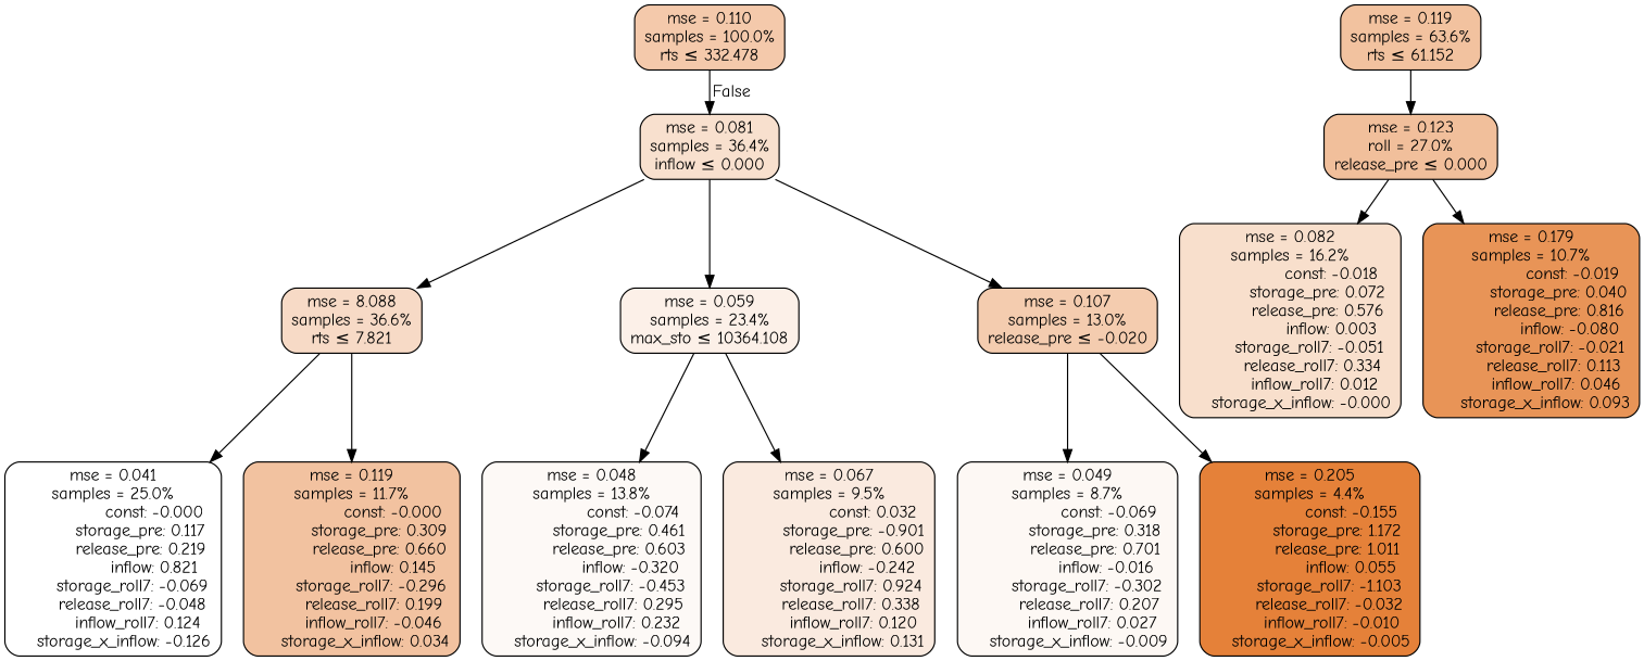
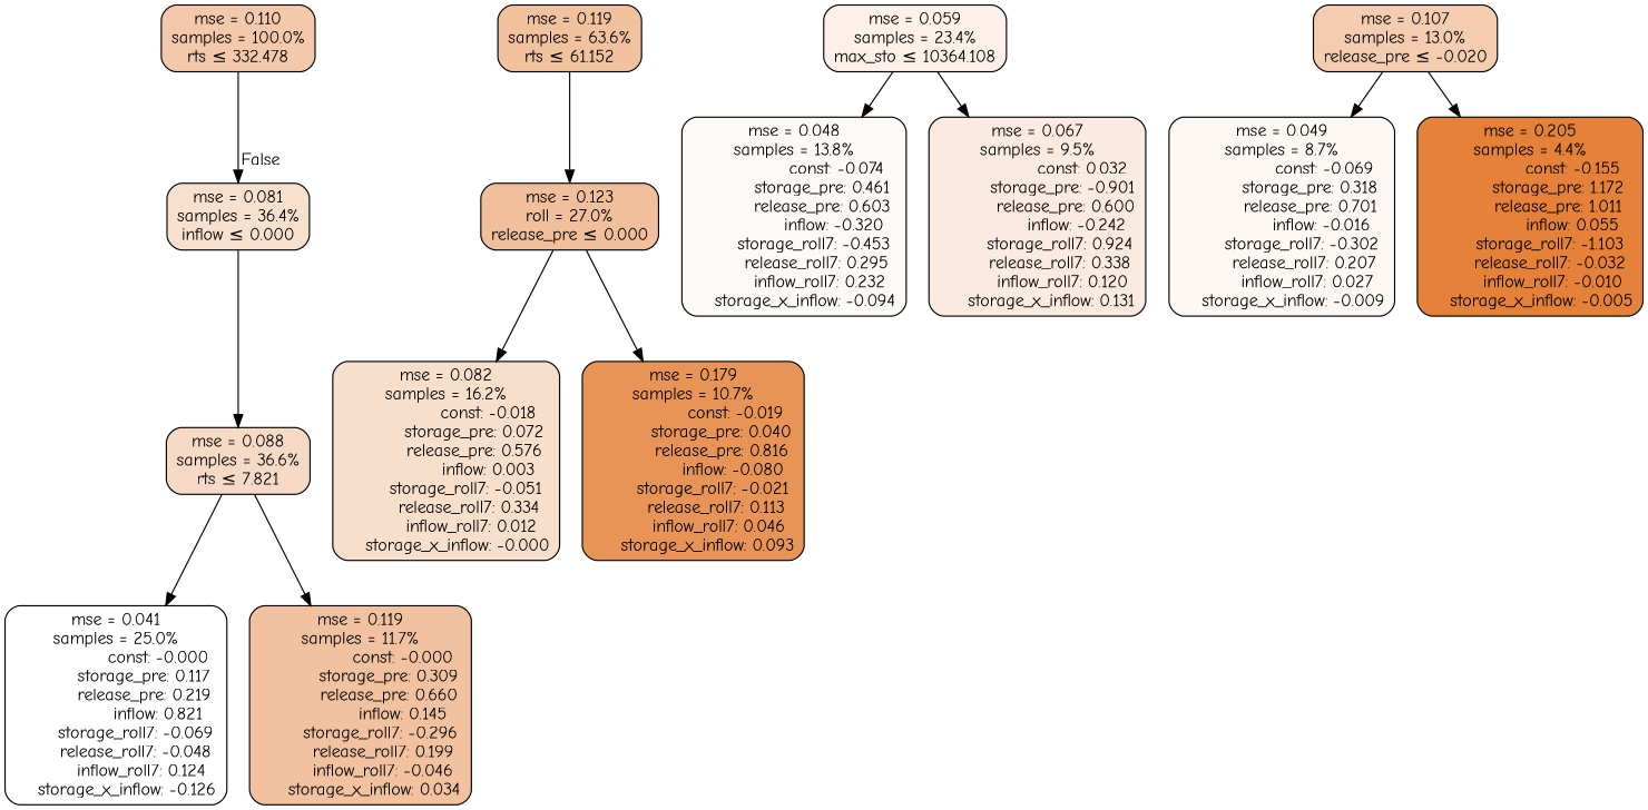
  digraph {
    fontname="Comic Neue"
    node [color=black fontname="Comic Neue" shape=rectangle style="filled, rounded"]
    edge [fontname="Comic Neue"]
    n1 [fillcolor="#f4c9ab" label="mse = 0.110\nsamples = 100.0%\nrts &le; 332.478"]
    n2 [fillcolor="#f8e0ce" label="mse = 0.081\nsamples = 36.4%\ninflow &le; 0.000"]
    n3 [fillcolor="#f2c29f" label="mse = 0.119\nsamples = 63.6%\nrts &le; 61.152"]
    n4 [fillcolor="#f1bf9b" label="mse = 0.123\nroll = 27.0%\nrelease_pre &le; 0.000"]
-   n5 [fillcolor="#f7dac6" label="mse = 8.088\nsamples = 36.6%\nrts &le; 7.821"]
+   n5 [fillcolor="#f7dac6" label="mse = 0.088\nsamples = 36.6%\nrts &le; 7.821"]
    n6 [fillcolor="#fcf0e8" label="mse = 0.059\nsamples = 23.4%\nmax_sto &le; 10364.108"]
    n7 [fillcolor="#f4ccaf" label="mse = 0.107\nsamples = 13.0%\nrelease_pre &le; -0.020"]
    n8 [fillcolor="#ffffff" label="mse = 0.041\nsamples = 25.0%\n               const: -0.000\n          storage_pre: 0.117\n          release_pre: 0.219\n               inflow: 0.821\n       storage_roll7: -0.069\n       release_roll7: -0.048\n         inflow_roll7: 0.124\n    storage_x_inflow: -0.126"]
    n9 [fillcolor="#f2c2a0" label="mse = 0.119\nsamples = 11.7%\n               const: -0.000\n          storage_pre: 0.309\n          release_pre: 0.660\n               inflow: 0.145\n       storage_roll7: -0.296\n        release_roll7: 0.199\n        inflow_roll7: -0.046\n     storage_x_inflow: 0.034"]
    n10 [fillcolor="#f8dfcc" label="mse = 0.082\nsamples = 16.2%\n               const: -0.018\n          storage_pre: 0.072\n          release_pre: 0.576\n               inflow: 0.003\n       storage_roll7: -0.051\n        release_roll7: 0.334\n         inflow_roll7: 0.012\n    storage_x_inflow: -0.000"]
    n11 [fillcolor="#e89457" label="mse = 0.179\nsamples = 10.7%\n               const: -0.019\n          storage_pre: 0.040\n          release_pre: 0.816\n              inflow: -0.080\n       storage_roll7: -0.021\n        release_roll7: 0.113\n         inflow_roll7: 0.046\n     storage_x_inflow: 0.093"]
    n12 [fillcolor="#fdf9f6" label="mse = 0.048\nsamples = 13.8%\n               const: -0.074\n          storage_pre: 0.461\n          release_pre: 0.603\n              inflow: -0.320\n       storage_roll7: -0.453\n        release_roll7: 0.295\n         inflow_roll7: 0.232\n    storage_x_inflow: -0.094"]
    n13 [fillcolor="#faeadf" label="mse = 0.067\nsamples = 9.5%\n                const: 0.032\n         storage_pre: -0.901\n          release_pre: 0.600\n              inflow: -0.242\n        storage_roll7: 0.924\n        release_roll7: 0.338\n         inflow_roll7: 0.120\n     storage_x_inflow: 0.131"]
    n14 [fillcolor="#fdf8f4" label="mse = 0.049\nsamples = 8.7%\n               const: -0.069\n          storage_pre: 0.318\n          release_pre: 0.701\n              inflow: -0.016\n       storage_roll7: -0.302\n        release_roll7: 0.207\n         inflow_roll7: 0.027\n    storage_x_inflow: -0.009"]
    n15 [fillcolor="#e58139" label="mse = 0.205\nsamples = 4.4%\n               const: -0.155\n          storage_pre: 1.172\n          release_pre: 1.011\n               inflow: 0.055\n       storage_roll7: -1.103\n       release_roll7: -0.032\n        inflow_roll7: -0.010\n    storage_x_inflow: -0.005"]
    n1 -> n2 [headlabel=False labelangle=-45 labeldistance=2.5]
    n2 -> n5
-   n2 -> n6
-   n2 -> n7
    n3 -> n4
    n4 -> n10
    n4 -> n11
    n5 -> n8
    n5 -> n9
    n6 -> n12
    n6 -> n13
    n7 -> n14
    n7 -> n15
  }
